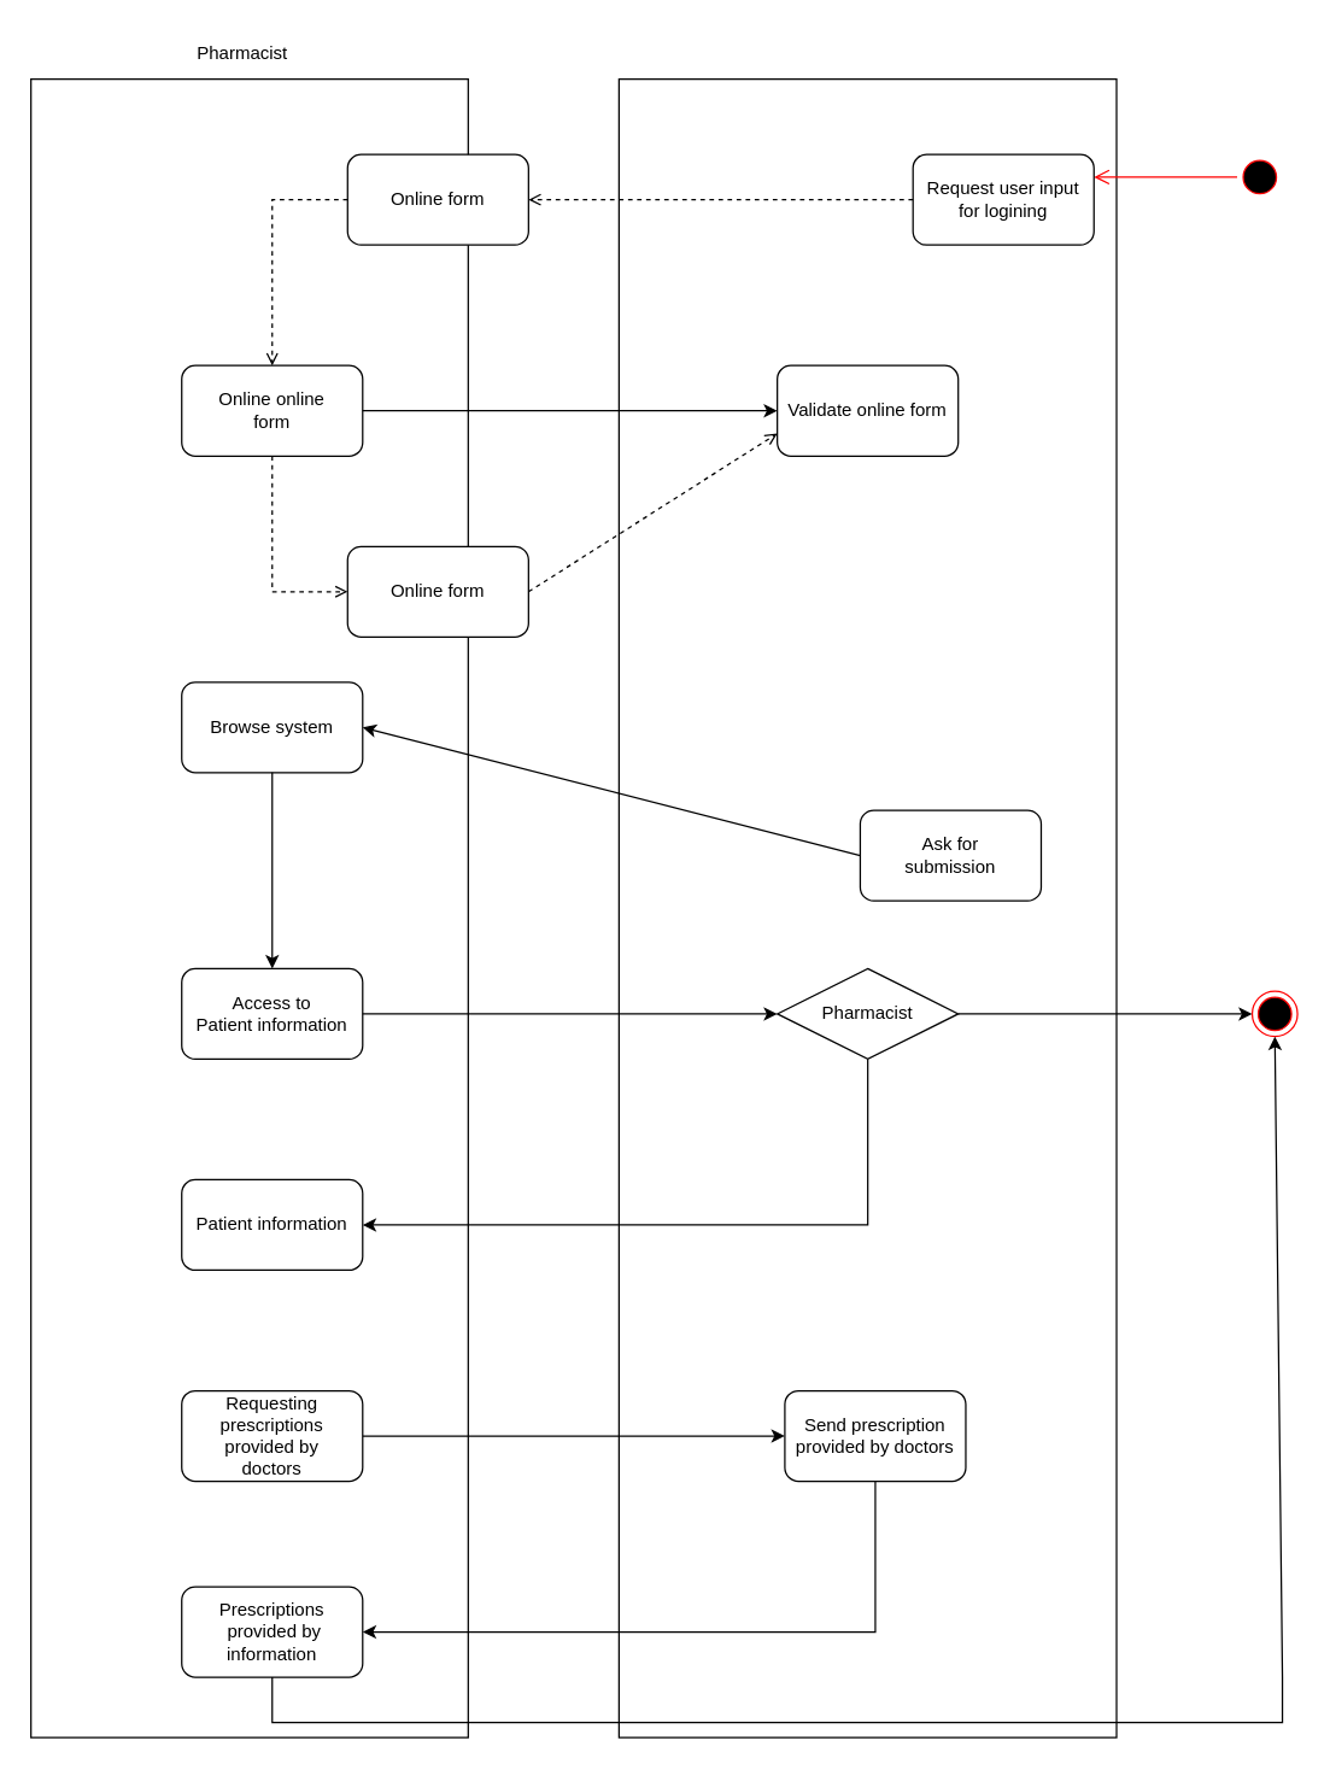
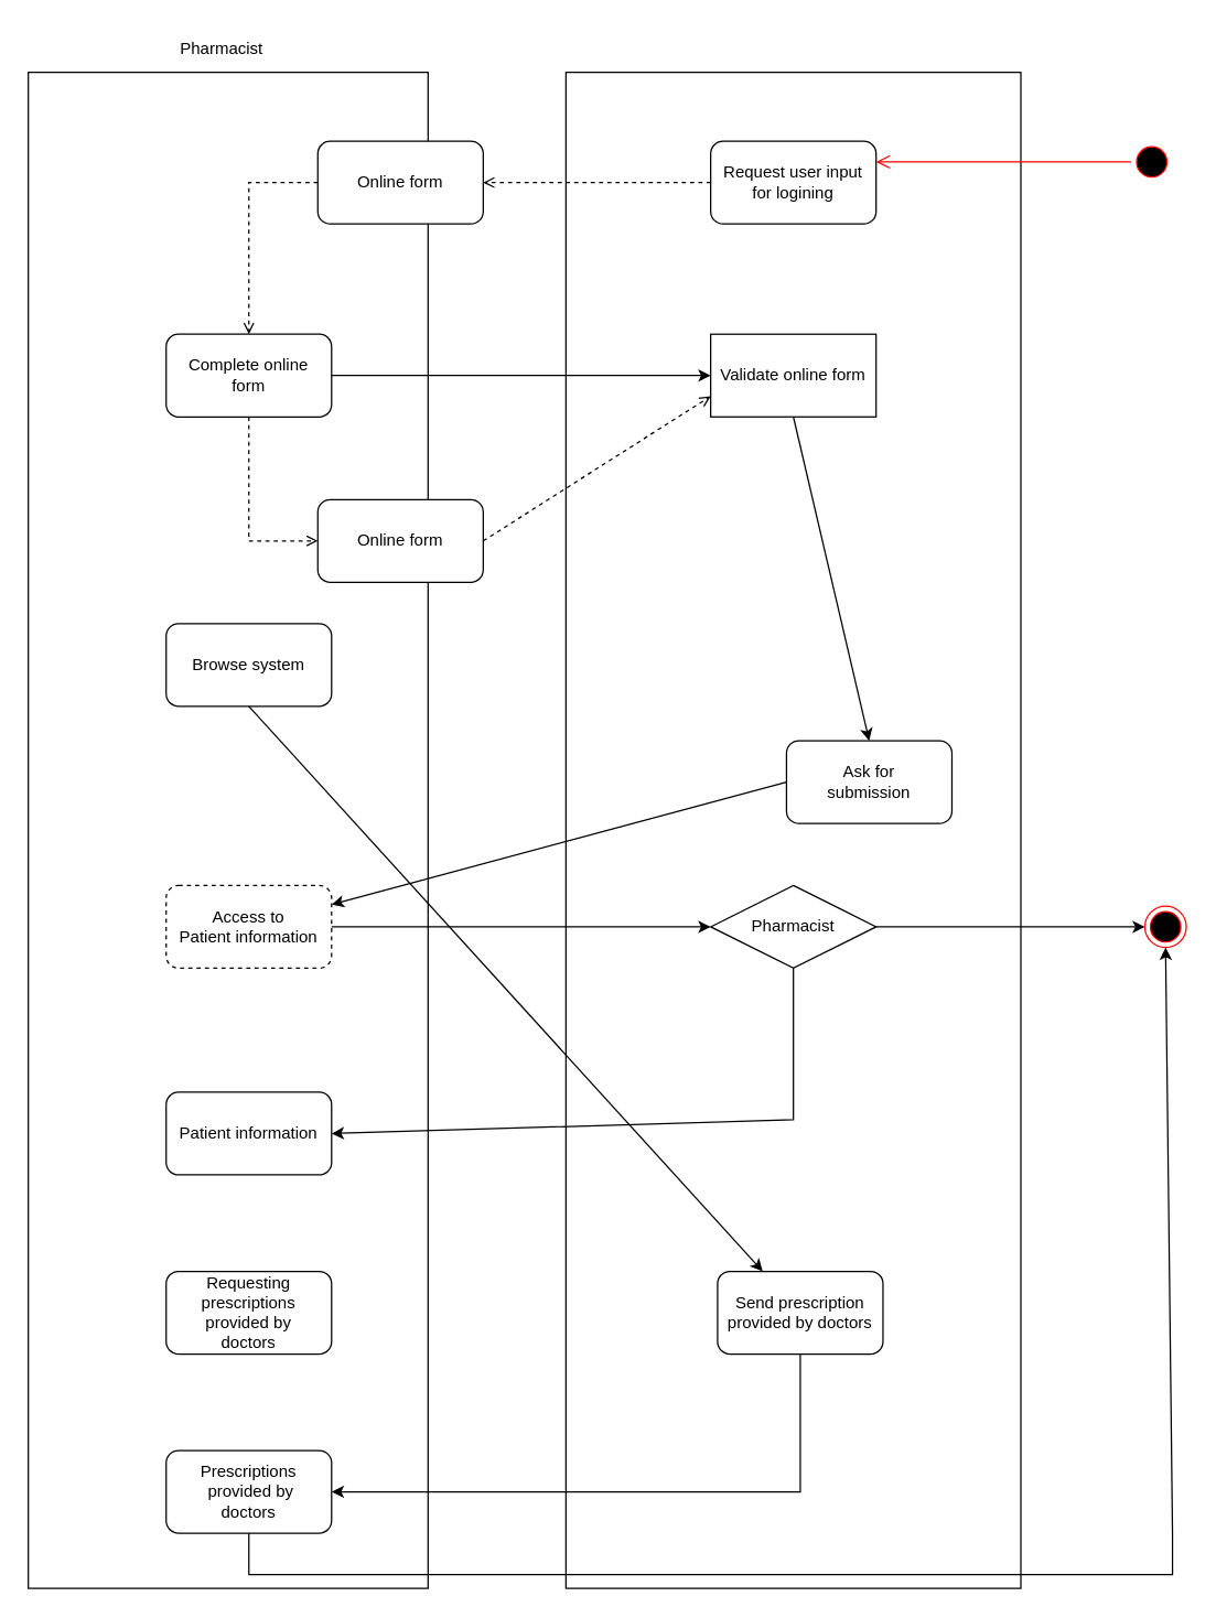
  <mxCell id="0" />
  <mxCell id="1" parent="0" />
  <mxCell id="2" value="" style="rounded=0;whiteSpace=wrap;html=1;" vertex="1" parent="1"><mxGeometry x="410" y="52" width="330" height="1100" as="geometry" /></mxCell>
  <mxCell id="3" value="" style="ellipse;html=1;shape=startState;fillColor=#000000;strokeColor=#ff0000;" vertex="1" parent="1"><mxGeometry x="820" y="102" width="30" height="30" as="geometry" /></mxCell>
  <mxCell id="4" value="" style="edgeStyle=orthogonalEdgeStyle;html=1;verticalAlign=bottom;endArrow=open;endSize=8;strokeColor=#ff0000;rounded=0;entryX=1;entryY=0.25;entryDx=0;entryDy=0;" edge="1" source="3" parent="1" target="5"><mxGeometry relative="1" as="geometry"><mxPoint x="750" y="117" as="targetPoint" /></mxGeometry></mxCell>
- <mxCell id="5" value="Request user input for logining" style="rounded=1;whiteSpace=wrap;html=1;" vertex="1" parent="1"><mxGeometry x="605" y="102" width="120" height="60" as="geometry" /></mxCell>
+ <mxCell id="5" value="Request user input for logining" style="rounded=1;whiteSpace=wrap;html=1;" vertex="1" parent="1"><mxGeometry x="515" y="102" width="120" height="60" as="geometry" /></mxCell>
  <mxCell id="6" value="" style="rounded=0;whiteSpace=wrap;html=1;" vertex="1" parent="1"><mxGeometry x="20" y="52" width="290" height="1100" as="geometry" /></mxCell>
  <mxCell id="7" value="Online form" style="rounded=1;whiteSpace=wrap;html=1;" vertex="1" parent="1"><mxGeometry x="230" y="102" width="120" height="60" as="geometry" /></mxCell>
  <mxCell id="8" value="" style="html=1;verticalAlign=bottom;labelBackgroundColor=none;endArrow=open;endFill=0;dashed=1;rounded=0;exitX=0;exitY=0.5;exitDx=0;exitDy=0;entryX=1;entryY=0.5;entryDx=0;entryDy=0;" edge="1" parent="1" source="5" target="7"><mxGeometry width="160" relative="1" as="geometry"><mxPoint x="330" y="22" as="sourcePoint" /><mxPoint x="490" y="22" as="targetPoint" /></mxGeometry></mxCell>
- <mxCell id="9" value="Online online&lt;br&gt;form" style="rounded=1;whiteSpace=wrap;html=1;" vertex="1" parent="1"><mxGeometry x="120" y="242" width="120" height="60" as="geometry" /></mxCell>
+ <mxCell id="9" value="Complete online&lt;br&gt;form" style="rounded=1;whiteSpace=wrap;html=1;" vertex="1" parent="1"><mxGeometry x="120" y="242" width="120" height="60" as="geometry" /></mxCell>
  <mxCell id="10" value="" style="html=1;verticalAlign=bottom;labelBackgroundColor=none;endArrow=open;endFill=0;dashed=1;rounded=0;exitX=0;exitY=0.5;exitDx=0;exitDy=0;entryX=0.5;entryY=0;entryDx=0;entryDy=0;" edge="1" parent="1" source="7" target="9"><mxGeometry width="160" relative="1" as="geometry"><mxPoint y="242" as="sourcePoint" x="260" /><mxPoint x="420" y="242" as="targetPoint" /><Array as="points"><mxPoint x="180" y="132" /></Array></mxGeometry></mxCell>
  <mxCell id="11" value="" style="endArrow=classic;html=1;rounded=0;exitX=1;exitY=0.5;exitDx=0;exitDy=0;entryX=0;entryY=0.5;entryDx=0;entryDy=0;" edge="1" parent="1" source="9" target="12"><mxGeometry width="50" height="50" relative="1" as="geometry"><mxPoint x="340" y="292" as="sourcePoint" /><mxPoint x="390" y="242" as="targetPoint" /></mxGeometry></mxCell>
- <mxCell id="12" value="Validate online form" style="rounded=1;whiteSpace=wrap;html=1;" vertex="1" parent="1"><mxGeometry x="515" y="242" width="120" height="60" as="geometry" /></mxCell>
+ <mxCell id="12" value="Validate online form" style="whiteSpace=wrap;html=1;rounded=0;" vertex="1" parent="1"><mxGeometry x="515" y="242" width="120" height="60" as="geometry" /></mxCell>
  <mxCell id="13" value="" style="html=1;verticalAlign=bottom;labelBackgroundColor=none;endArrow=open;endFill=0;dashed=1;rounded=0;exitX=0.5;exitY=1;exitDx=0;exitDy=0;entryX=0;entryY=0.5;entryDx=0;entryDy=0;" edge="1" parent="1" source="9" target="14"><mxGeometry width="160" relative="1" as="geometry"><mxPoint x="330" y="362" as="sourcePoint" /><mxPoint x="490" y="362" as="targetPoint" /><Array as="points"><mxPoint x="180" y="392" /></Array></mxGeometry></mxCell>
  <mxCell id="14" value="Online form" style="rounded=1;whiteSpace=wrap;html=1;" vertex="1" parent="1"><mxGeometry x="230" y="362" width="120" height="60" as="geometry" /></mxCell>
  <mxCell id="15" value="" style="html=1;verticalAlign=bottom;labelBackgroundColor=none;endArrow=open;endFill=0;dashed=1;rounded=0;exitX=1;exitY=0.5;exitDx=0;exitDy=0;entryX=0;entryY=0.75;entryDx=0;entryDy=0;" edge="1" parent="1" source="14" target="12"><mxGeometry width="160" relative="1" as="geometry"><mxPoint x="380" y="382" as="sourcePoint" /><mxPoint x="540" y="382" as="targetPoint" /></mxGeometry></mxCell>
+ <mxCell id="16" value="" style="endArrow=classic;html=1;rounded=0;exitX=0.5;exitY=1;exitDx=0;exitDy=0;entryX=0.5;entryY=0;entryDx=0;entryDy=0;" edge="1" parent="1" source="12" target="17"><mxGeometry width="50" height="50" relative="1" as="geometry"><mxPoint x="630" y="392" as="sourcePoint" /><mxPoint x="680" y="342" as="targetPoint" /></mxGeometry></mxCell>
  <mxCell id="17" value="Ask for&lt;br&gt;submission" style="rounded=1;whiteSpace=wrap;html=1;" vertex="1" parent="1"><mxGeometry x="570" y="537" width="120" height="60" as="geometry" /></mxCell>
- <mxCell id="18" value="" style="endArrow=classic;html=1;rounded=0;exitX=0;exitY=0.5;exitDx=0;exitDy=0;entryX=1;entryY=0.5;entryDx=0;entryDy=0;" edge="1" parent="1" source="17" target="19"><mxGeometry width="50" height="50" relative="1" as="geometry"><mxPoint x="370" y="502" as="sourcePoint" /><mxPoint x="420" y="452" as="targetPoint" /></mxGeometry></mxCell>
+ <mxCell id="18" value="" style="endArrow=classic;html=1;rounded=0;exitX=0;exitY=0.5;exitDx=0;exitDy=0;" edge="1" parent="1" source="17" target="21"><mxGeometry width="50" height="50" relative="1" as="geometry"><mxPoint x="370" y="502" as="sourcePoint" /><mxPoint x="420" y="452" as="targetPoint" /></mxGeometry></mxCell>
  <mxCell id="19" value="Browse system" style="rounded=1;whiteSpace=wrap;html=1;" vertex="1" parent="1"><mxGeometry x="120" y="452" width="120" height="60" as="geometry" /></mxCell>
- <mxCell id="20" value="" style="endArrow=classic;html=1;rounded=0;exitX=0.5;exitY=1;exitDx=0;exitDy=0;entryX=0.5;entryY=0;entryDx=0;entryDy=0;" edge="1" parent="1" source="19" target="21"><mxGeometry width="50" height="50" relative="1" as="geometry"><mxPoint x="380" y="652" as="sourcePoint" /><mxPoint x="430" y="602" as="targetPoint" /></mxGeometry></mxCell>
- <mxCell id="21" value="Access to&lt;br&gt;Patient information" style="rounded=1;whiteSpace=wrap;html=1;" vertex="1" parent="1"><mxGeometry x="120" y="642" width="120" height="60" as="geometry" /></mxCell>
+ <mxCell id="20" value="" style="endArrow=classic;html=1;rounded=0;exitX=0.5;exitY=1;exitDx=0;exitDy=0;" edge="1" parent="1" source="19" target="30"><mxGeometry width="50" height="50" relative="1" as="geometry"><mxPoint x="380" y="652" as="sourcePoint" /><mxPoint x="430" y="602" as="targetPoint" /></mxGeometry></mxCell>
+ <mxCell id="21" value="Access to&lt;br&gt;Patient information" style="rounded=1;whiteSpace=wrap;html=1;dashed=1;" vertex="1" parent="1"><mxGeometry x="120" y="642" width="120" height="60" as="geometry" /></mxCell>
  <mxCell id="22" value="" style="endArrow=classic;html=1;rounded=0;exitX=1;exitY=0.5;exitDx=0;exitDy=0;entryX=0;entryY=0.5;entryDx=0;entryDy=0;" edge="1" parent="1" source="21" target="23"><mxGeometry width="50" height="50" relative="1" as="geometry"><mxPoint x="350" y="672" as="sourcePoint" /><mxPoint x="380" y="642" as="targetPoint" /></mxGeometry></mxCell>
  <mxCell id="23" value="Pharmacist" style="shape=rhombus;perimeter=rhombusPerimeter;whiteSpace=wrap;html=1;align=center;" vertex="1" parent="1"><mxGeometry x="515" y="642" width="120" height="60" as="geometry" /></mxCell>
  <mxCell id="24" value="" style="endArrow=classic;html=1;rounded=0;exitX=1;exitY=0.5;exitDx=0;exitDy=0;entryX=0;entryY=0.5;entryDx=0;entryDy=0;" edge="1" parent="1" source="23" target="25"><mxGeometry width="50" height="50" relative="1" as="geometry"><mxPoint x="330" y="822" as="sourcePoint" /><mxPoint x="380" y="772" as="targetPoint" /></mxGeometry></mxCell>
  <mxCell id="25" value="" style="ellipse;html=1;shape=endState;fillColor=#000000;strokeColor=#ff0000;" vertex="1" parent="1"><mxGeometry x="830" y="657" width="30" height="30" as="geometry" /></mxCell>
  <mxCell id="26" value="" style="endArrow=classic;html=1;rounded=0;exitX=0.5;exitY=1;exitDx=0;exitDy=0;entryX=1;entryY=0.5;entryDx=0;entryDy=0;" edge="1" parent="1" source="23" target="27"><mxGeometry width="50" height="50" relative="1" as="geometry"><mxPoint x="350" y="772" as="sourcePoint" /><mxPoint x="400" y="722" as="targetPoint" /><Array as="points"><mxPoint x="575" y="812" /></Array></mxGeometry></mxCell>
- <mxCell id="27" value="Patient information" style="rounded=1;whiteSpace=wrap;html=1;" vertex="1" parent="1"><mxGeometry x="120" y="782" width="120" height="60" as="geometry" /></mxCell>
- <mxCell id="28" style="edgeStyle=orthogonalEdgeStyle;rounded=0;orthogonalLoop=1;jettySize=auto;html=1;" edge="1" parent="1" source="29" target="30"><mxGeometry relative="1" as="geometry" /></mxCell>
+ <mxCell id="27" value="Patient information" style="rounded=1;whiteSpace=wrap;html=1;" vertex="1" parent="1"><mxGeometry x="120" y="792" width="120" height="60" as="geometry" /></mxCell>
  <mxCell id="29" value="Requesting&lt;br&gt;prescriptions&lt;br&gt;provided by&lt;br&gt;doctors" style="rounded=1;whiteSpace=wrap;html=1;" vertex="1" parent="1"><mxGeometry x="120" y="922" width="120" height="60" as="geometry" /></mxCell>
  <mxCell id="30" value="Send prescription&lt;br&gt;provided by doctors" style="rounded=1;whiteSpace=wrap;html=1;" vertex="1" parent="1"><mxGeometry x="520" y="922" width="120" height="60" as="geometry" /></mxCell>
- <mxCell id="31" value="Prescriptions&lt;br&gt;&amp;nbsp;provided by&lt;br&gt;information" style="rounded=1;whiteSpace=wrap;html=1;" vertex="1" parent="1"><mxGeometry x="120" y="1052" width="120" height="60" as="geometry" /></mxCell>
+ <mxCell id="31" value="Prescriptions&lt;br&gt;&amp;nbsp;provided by&lt;br&gt;doctors" style="rounded=1;whiteSpace=wrap;html=1;" vertex="1" parent="1"><mxGeometry x="120" y="1052" width="120" height="60" as="geometry" /></mxCell>
  <mxCell id="32" value="" style="endArrow=classic;html=1;rounded=0;exitX=0.5;exitY=1;exitDx=0;exitDy=0;entryX=1;entryY=0.5;entryDx=0;entryDy=0;" edge="1" parent="1" source="30" target="31"><mxGeometry width="50" height="50" relative="1" as="geometry"><mxPoint x="360" y="1102" as="sourcePoint" /><mxPoint x="410" y="1052" as="targetPoint" /><Array as="points"><mxPoint x="580" y="1082" /></Array></mxGeometry></mxCell>
  <mxCell id="33" value="" style="endArrow=classic;html=1;rounded=0;exitX=0.5;exitY=1;exitDx=0;exitDy=0;entryX=0.5;entryY=1;entryDx=0;entryDy=0;" edge="1" parent="1" source="31" target="25"><mxGeometry width="50" height="50" relative="1" as="geometry"><mxPoint x="350" y="1182" as="sourcePoint" /><mxPoint x="400" y="1132" as="targetPoint" /><Array as="points"><mxPoint x="180" y="1142" /><mxPoint x="850" y="1142" /><mxPoint x="850" y="1112" /></Array></mxGeometry></mxCell>
  <mxCell id="34" value="Pharmacist" style="text;html=1;align=center;verticalAlign=middle;resizable=0;points=[];autosize=1;strokeColor=none;fillColor=none;" vertex="1" parent="1"><mxGeometry x="120" y="20" width="80" height="30" as="geometry" /></mxCell>
